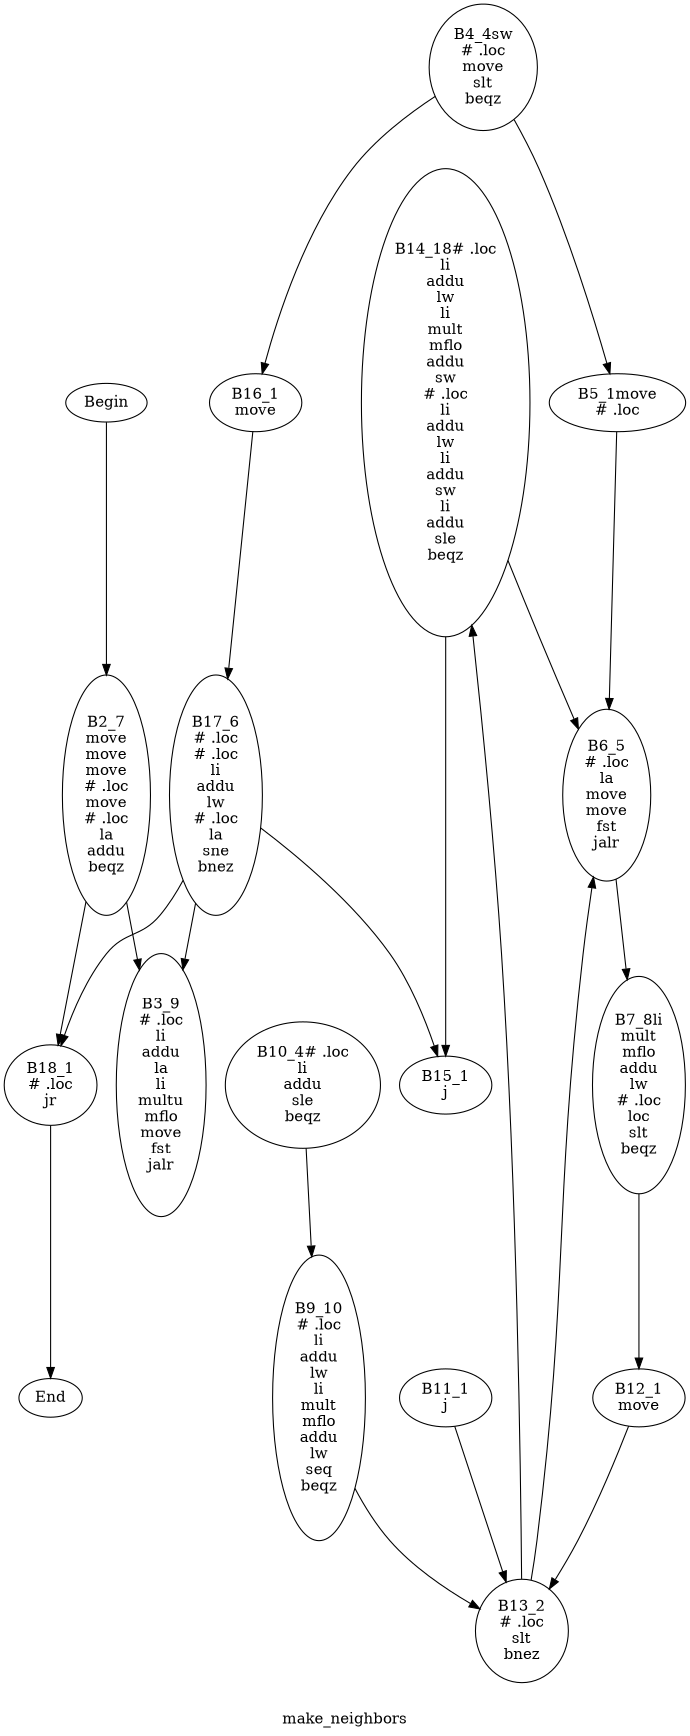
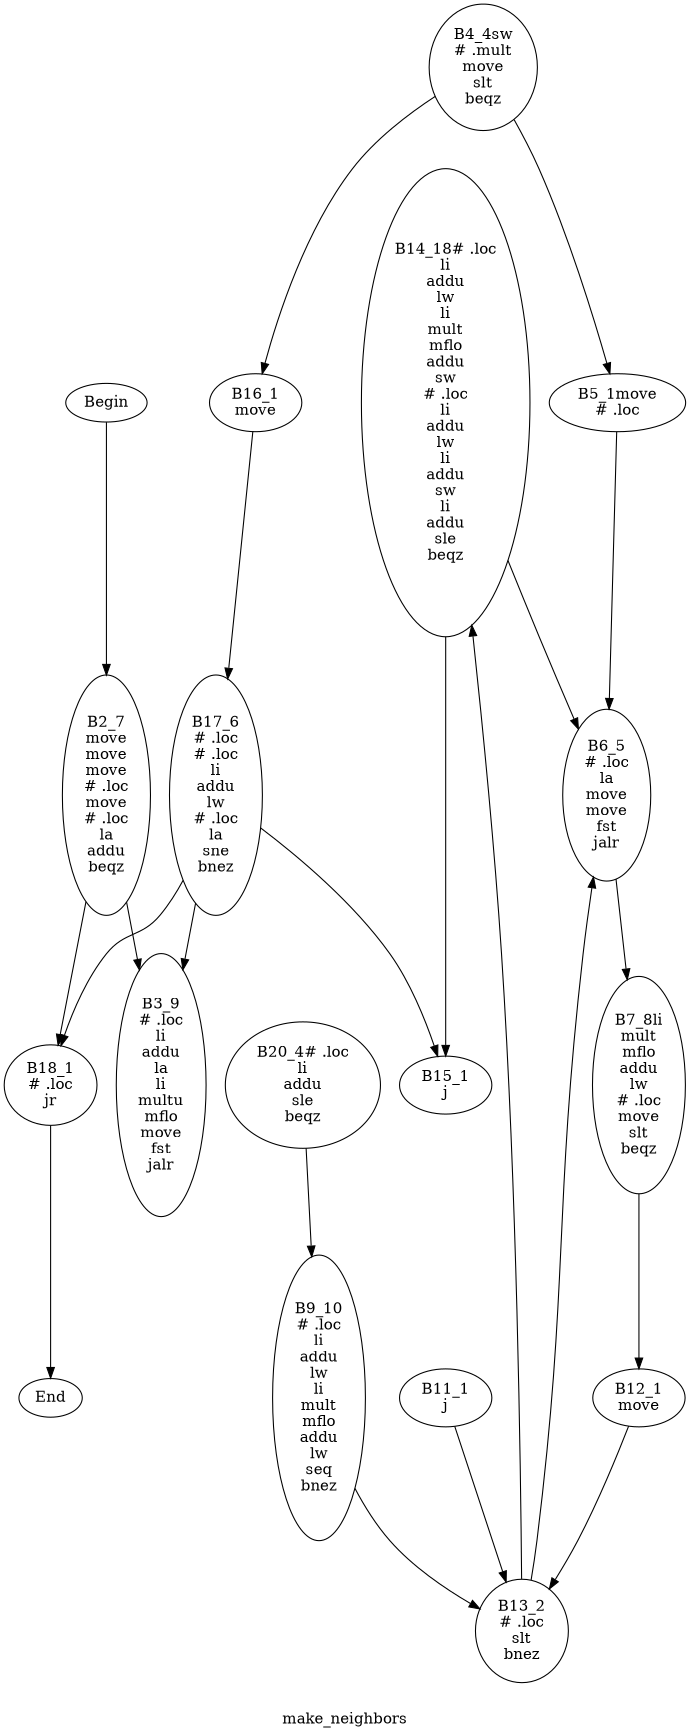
  digraph {
    color=purple
    label=make_neighbors
    style=dashed
    n1 [label=Begin]
    n2 [label="B2_7\nmove\nmove\nmove\n# .loc\nmove\n# .loc\nla\naddu\nbeqz\n"]
    n3 [label="B3_9\n# .loc\nli\naddu\nla\nli\nmultu\nmflo\nmove\nfst\njalr\n"]
    n4 [label="B18_1\n# .loc\njr\n"]
    n5 [label=End]
-   n6 [label="B4_4sw\n# .loc\nmove\nslt\nbeqz\n"]
+   n6 [label="B4_4sw\n# .mult\nmove\nslt\nbeqz\n"]
    n7 [label="B5_1move\n# .loc\n"]
    n8 [label="B16_1\nmove\n"]
    n9 [label="B6_5\n# .loc\nla\nmove\nmove\nfst\njalr\n"]
    n10 [label="B17_6\n# .loc\n# .loc\nli\naddu\nlw\n# .loc\nla\nsne\nbnez\n"]
-   n11 [label="B7_8li\nmult\nmflo\naddu\nlw\n# .loc\nloc\nslt\nbeqz\n"]
+   n11 [label="B7_8li\nmult\nmflo\naddu\nlw\n# .loc\nmove\nslt\nbeqz\n"]
    n12 [label="B15_1\nj\n"]
    n13 [label="B12_1\nmove\n"]
    n14 [label="B13_2\n# .loc\nslt\nbnez\n"]
-   n15 [label="B9_10\n# .loc\nli\naddu\nlw\nli\nmult\nmflo\naddu\nlw\nseq\nbeqz\n"]
+   n15 [label="B9_10\n# .loc\nli\naddu\nlw\nli\nmult\nmflo\naddu\nlw\nseq\nbnez\n"]
    n16 [label="B14_18# .loc\nli\naddu\nlw\nli\nmult\nmflo\naddu\nsw\n# .loc\nli\naddu\nlw\nli\naddu\nsw\nli\naddu\nsle\nbeqz\n"]
-   n17 [label="B10_4# .loc\nli\naddu\nsle\nbeqz\n"]
+   n17 [label="B20_4# .loc\nli\naddu\nsle\nbeqz\n"]
    n18 [label="B11_1\nj\n"]
    n1 -> n2
    n2 -> n3
    n2 -> n4
    n4 -> n5
    n6 -> n7
    n6 -> n8
    n7 -> n9
    n8 -> n10
    n9 -> n11
    n10 -> n3
    n10 -> n4
    n10 -> n12
    n11 -> n13
    n13 -> n14
    n14 -> n9
    n14 -> n16
    n15 -> n14
    n16 -> n9
    n16 -> n12
    n17 -> n15
    n18 -> n14
  }
